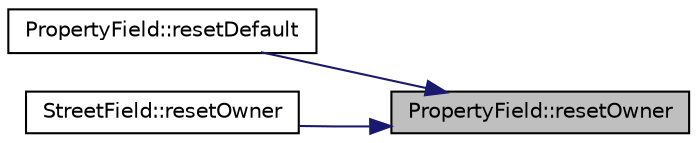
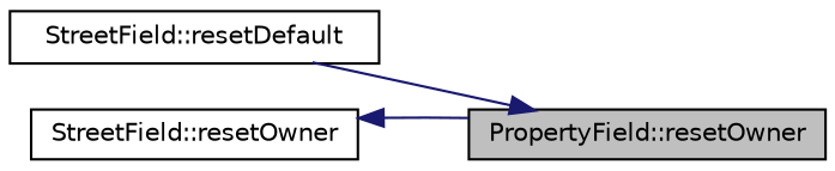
  digraph {
    rankdir=RL
    node [color=black fillcolor=white fontname=Helvetica fontsize=10 shape=record style=filled]
    edge [color=midnightblue dir=back fontname=Helvetica fontsize=10 labelfontname=Helvetica labelfontsize=10 style=solid]
    n1 [fillcolor=grey75 fontcolor=black height=0.2 label="PropertyField::resetOwner" width=0.4]
-   n2 [height=0.2 label="PropertyField::resetDefault" width=0.4]
+   n2 [height=0.2 label="StreetField::resetDefault" width=0.4]
    n3 [height=0.2 label="StreetField::resetOwner" width=0.4]
    n1 -> n2
-   n1 -> n3
+   n3 -> n1
  }
